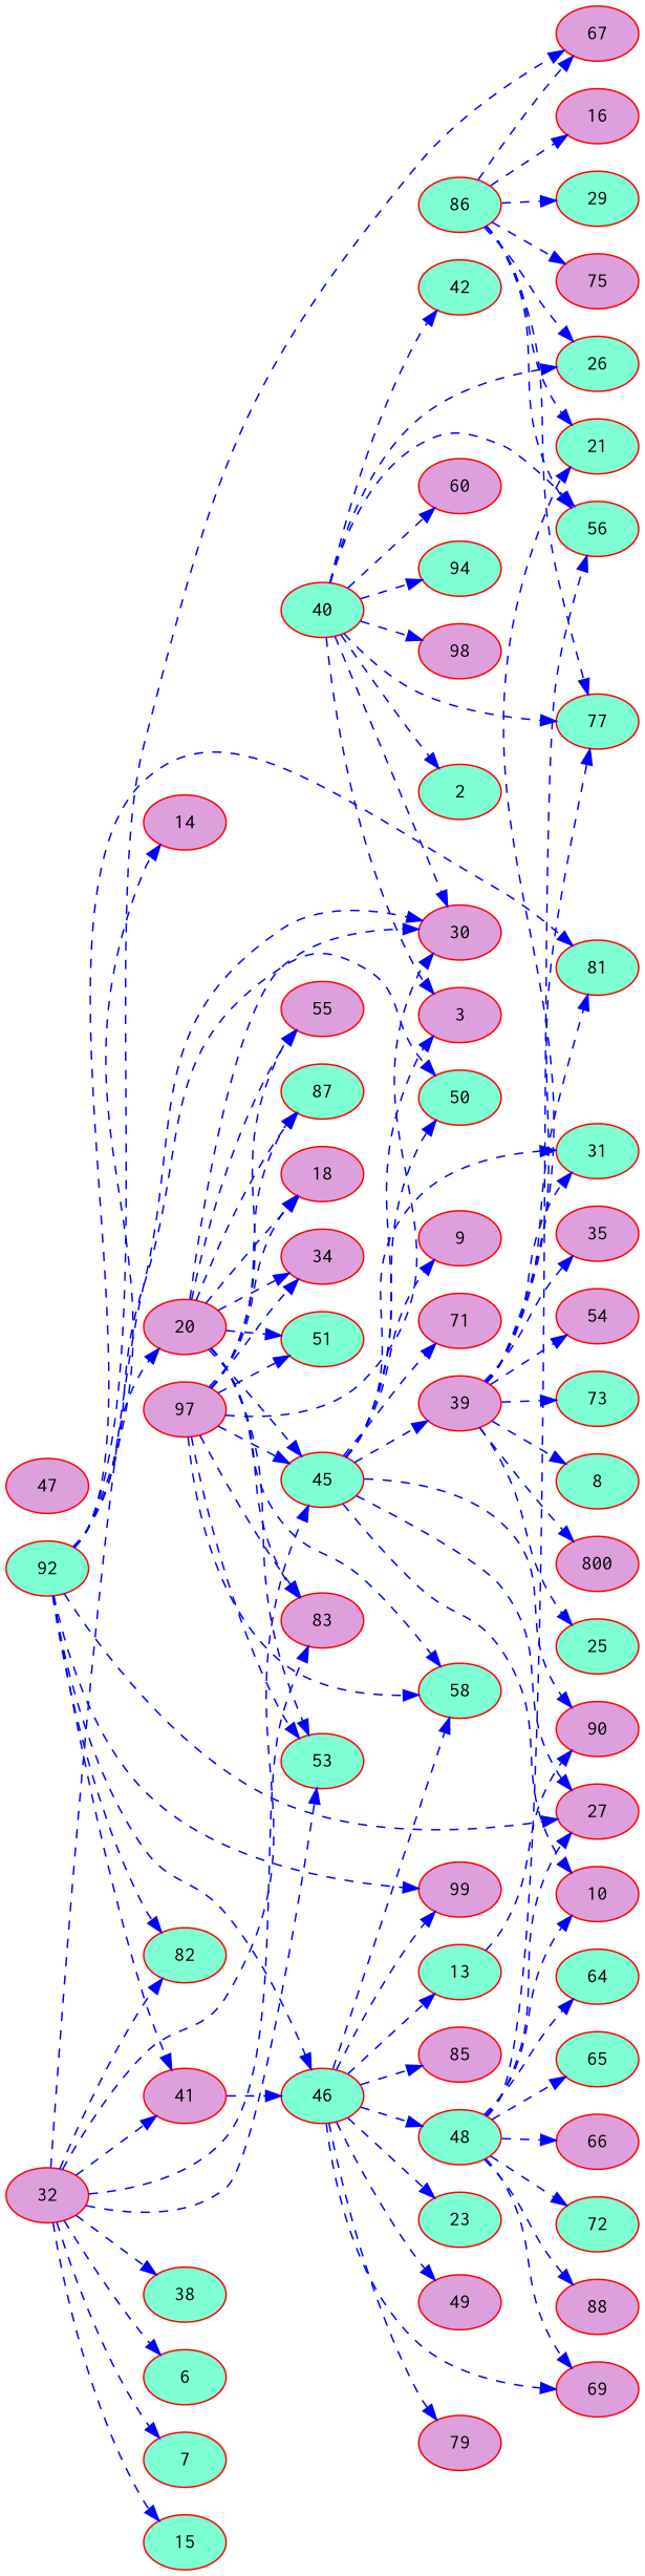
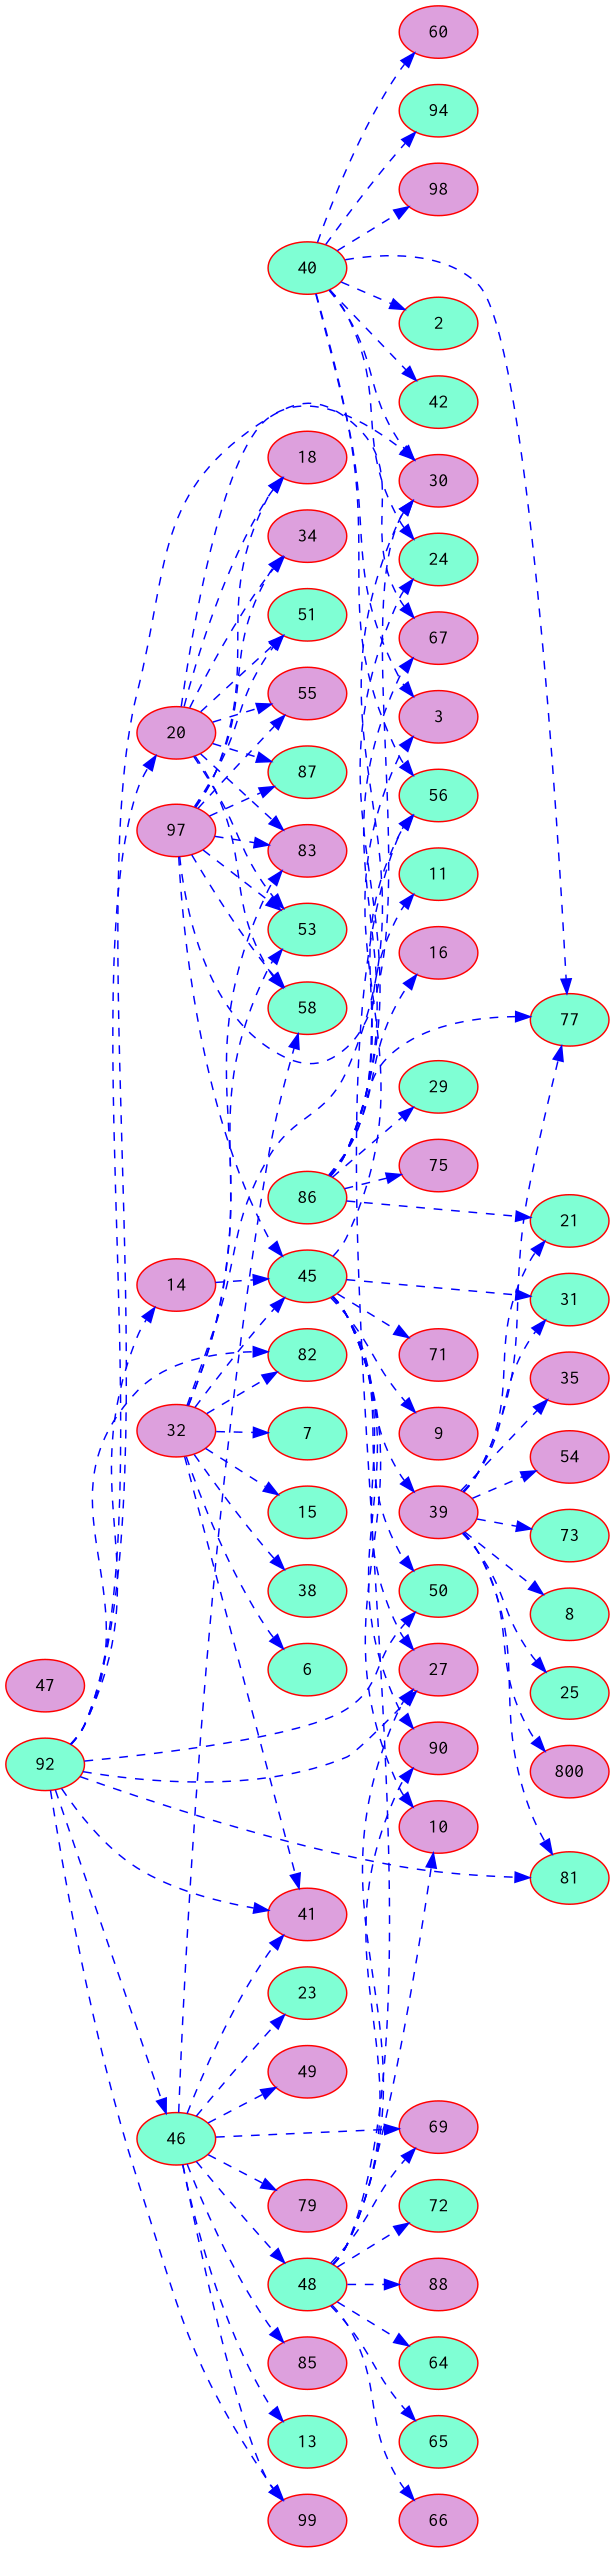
  digraph {
    rankdir=LR
    node [color=Red fillcolor=aquamarine fontname=Courier style=filled]
    edge [color=Blue style=dashed]
    20 [fillcolor=plum]
    18 [fillcolor=plum]
    30 [fillcolor=plum]
    34 [fillcolor=plum]
    n5 [fillcolor=plum label=83]
    45
    51
    53
    55 [fillcolor=plum]
    58
    87
    39 [fillcolor=plum]
    31
    3 [fillcolor=plum]
    9 [fillcolor=plum]
    10 [fillcolor=plum]
    27 [fillcolor=plum]
    50
    71 [fillcolor=plum]
    90 [fillcolor=plum]
    8
    21
    25
    35 [fillcolor=plum]
    54 [fillcolor=plum]
    73
    77
    81
    n29 [fillcolor=plum label=800]
    32 [fillcolor=plum]
    6
    7
    15
    38
    41 [fillcolor=plum]
    82
    40
    2
-   24 [label=26]
+   24
    42
    56
    60 [fillcolor=plum]
    94
    98 [fillcolor=plum]
    46
    13
    23
    48
    49 [fillcolor=plum]
    69 [fillcolor=plum]
    79 [fillcolor=plum]
    85 [fillcolor=plum]
    99 [fillcolor=plum]
    64
    65
    66 [fillcolor=plum]
    72
    88 [fillcolor=plum]
    47 [fillcolor=plum]
    86
+   11
    16 [fillcolor=plum]
    29
    67 [fillcolor=plum]
    75 [fillcolor=plum]
    92
    14 [fillcolor=plum]
    97 [fillcolor=plum]
    20 -> 18
    20 -> 30
    20 -> 34
    20 -> n5
-   20 -> 45
+   14 -> 45
    20 -> 51
    20 -> 53
    20 -> 55
    20 -> 58
    20 -> 87
    45 -> 39
    45 -> 31
    45 -> 3
    45 -> 9
    45 -> 10
    45 -> 27
    45 -> 50
    45 -> 71
    45 -> 90
    39 -> 31
    39 -> 8
    39 -> 21
    39 -> 25
    39 -> 35
    39 -> 54
    39 -> 73
    39 -> 77
    39 -> 81
    39 -> n29
    32 -> 30
    32 -> n5
    32 -> 45
    32 -> 53
    32 -> 6
    32 -> 7
    32 -> 15
    32 -> 38
    32 -> 41
    32 -> 82
    40 -> 30
    40 -> 3
    40 -> 77
    40 -> 2
    40 -> 24
    40 -> 42
    40 -> 56
    40 -> 60
    40 -> 94
    40 -> 98
    46 -> 58
-   41 -> 46
+   46 -> 41
    46 -> 13
    46 -> 23
    46 -> 48
    46 -> 49
    46 -> 69
    46 -> 79
    46 -> 85
    46 -> 99
    48 -> 10
    48 -> 27
-   13 -> 90
+   48 -> 90
    48 -> 56
    48 -> 69
    48 -> 64
    48 -> 65
    48 -> 66
    48 -> 72
    48 -> 88
    86 -> 21
    86 -> 77
    86 -> 24
    86 -> 56
+   86 -> 11
    86 -> 16
    86 -> 29
    86 -> 67
    86 -> 75
    92 -> 20
    92 -> 27
    92 -> 50
    92 -> 81
    92 -> 41
    92 -> 82
    92 -> 46
    92 -> 99
    92 -> 67
    92 -> 14
    97 -> 18
    97 -> 30
    97 -> 34
    97 -> n5
    97 -> 45
    97 -> 51
    97 -> 53
    97 -> 55
    97 -> 58
    97 -> 87
  }
